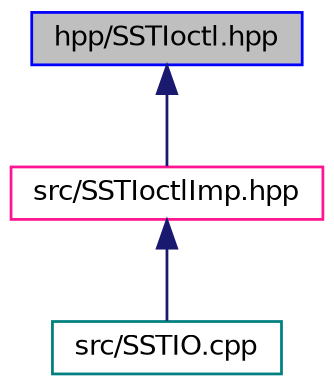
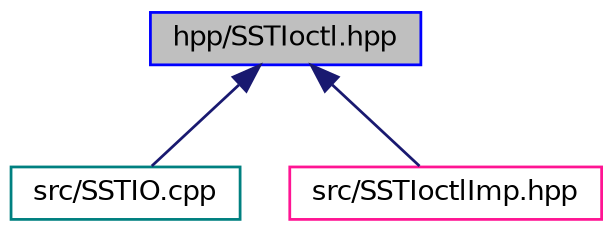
  digraph {
    node [fillcolor=white fontname=Helvetica fontsize=10 shape=record style=filled]
    edge [color=midnightblue dir=back fontname=Helvetica fontsize=10 labelfontname=Helvetica labelfontsize=10 style=solid]
    n1 [color=blue fillcolor=grey75 fontcolor=black height=0.2 label="hpp/SSTIoctl.hpp" width=0.4]
    n2 [color=teal height=0.2 label="src/SSTIO.cpp" width=0.4]
    n3 [color=deeppink height=0.2 label="src/SSTIoctlImp.hpp" width=0.4]
-   n3 -> n2
+   n1 -> n2
    n1 -> n3
  }
